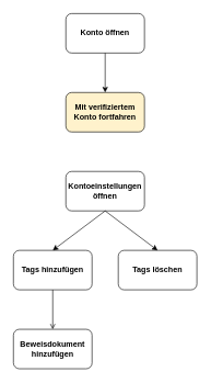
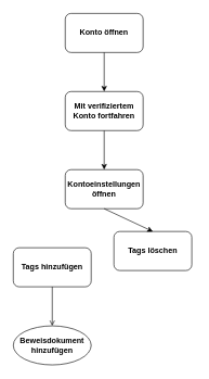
  <mxCell id="0" />
  <mxCell id="1" parent="0" />
  <mxCell id="2" value="Konto öffnen" style="rounded=1;whiteSpace=wrap;html=1;fontStyle=1" parent="1" vertex="1"><mxGeometry x="100" y="20" width="120" height="60" as="geometry" /></mxCell>
- <mxCell id="3" value="Mit verifiziertem Konto fortfahren" style="rounded=1;whiteSpace=wrap;html=1;fontStyle=1;fillColor=#fff2cc;" parent="1" vertex="1"><mxGeometry x="100" y="140" width="120" height="60" as="geometry" /></mxCell>
+ <mxCell id="3" value="Mit verifiziertem Konto fortfahren" style="rounded=1;whiteSpace=wrap;html=1;fontStyle=1" parent="1" vertex="1"><mxGeometry x="100" y="140" width="120" height="60" as="geometry" /></mxCell>
  <mxCell id="4" value="" style="endArrow=classic;html=1;rounded=0;fontStyle=1" parent="1" source="2" target="3" edge="1"><mxGeometry width="50" height="50" relative="1" as="geometry"><mxPoint x="270" y="60" as="sourcePoint" /><mxPoint x="230" y="60" as="targetPoint" /><Array as="points" /></mxGeometry></mxCell>
  <mxCell id="5" value="Kontoeinstellungen&lt;br&gt;öffnen" style="rounded=1;whiteSpace=wrap;html=1;fontStyle=1" parent="1" vertex="1"><mxGeometry x="100" y="260" width="120" height="60" as="geometry" /></mxCell>
+ <mxCell id="6" value="" style="endArrow=classic;html=1;rounded=0;fontStyle=1;exitX=0.5;exitY=1;exitDx=0;exitDy=0;" parent="1" source="3" target="5" edge="1"><mxGeometry width="50" height="50" relative="1" as="geometry"><mxPoint x="270" y="250" as="sourcePoint" /><mxPoint x="270" y="310" as="targetPoint" /><Array as="points" /></mxGeometry></mxCell>
  <mxCell id="7" value="Tags hinzufügen" style="rounded=1;whiteSpace=wrap;html=1;fontStyle=1" parent="1" vertex="1"><mxGeometry x="20" y="380" width="120" height="60" as="geometry" /></mxCell>
- <mxCell id="8" value="" style="endArrow=classic;html=1;rounded=0;fontStyle=1;exitX=0.5;exitY=1;exitDx=0;exitDy=0;entryX=0.5;entryY=0;entryDx=0;entryDy=0;" parent="1" source="5" target="7" edge="1"><mxGeometry width="50" height="50" relative="1" as="geometry"><mxPoint x="250" y="360" as="sourcePoint" /><mxPoint x="250" y="420" as="targetPoint" /><Array as="points" /></mxGeometry></mxCell>
- <mxCell id="9" value="Tags löschen" style="rounded=1;whiteSpace=wrap;html=1;fontStyle=1" parent="1" vertex="1"><mxGeometry x="180" y="380" width="120" height="60" as="geometry" /></mxCell>
+ <mxCell id="9" value="Tags löschen" style="rounded=1;whiteSpace=wrap;html=1;fontStyle=1" parent="1" vertex="1"><mxGeometry x="175" y="355" width="120" height="60" as="geometry" /></mxCell>
  <mxCell id="10" value="" style="endArrow=classic;html=1;rounded=0;fontStyle=1;entryX=0.5;entryY=0;entryDx=0;entryDy=0;" parent="1" target="9" edge="1"><mxGeometry width="50" height="50" relative="1" as="geometry"><mxPoint x="160" y="320" as="sourcePoint" /><mxPoint x="100" y="400" as="targetPoint" /><Array as="points" /></mxGeometry></mxCell>
- <mxCell id="11" value="Beweisdokument hinzufügen" style="rounded=1;whiteSpace=wrap;html=1;fontStyle=1" parent="1" vertex="1"><mxGeometry x="20" y="500" width="120" height="60" as="geometry" /></mxCell>
+ <mxCell id="11" value="Beweisdokument hinzufügen" style="ellipse;whiteSpace=wrap;html=1;fontStyle=1;" parent="1" vertex="1"><mxGeometry x="20" y="500" width="120" height="60" as="geometry" /></mxCell>
  <mxCell id="12" value="" style="endArrow=open;html=1;rounded=0;fontStyle=1;exitX=0.5;exitY=1;exitDx=0;exitDy=0;entryX=0.5;entryY=0;entryDx=0;entryDy=0;" parent="1" source="7" target="11" edge="1"><mxGeometry width="50" height="50" relative="1" as="geometry"><mxPoint x="170" y="470" as="sourcePoint" /><mxPoint x="90" y="530" as="targetPoint" /><Array as="points" /></mxGeometry></mxCell>
